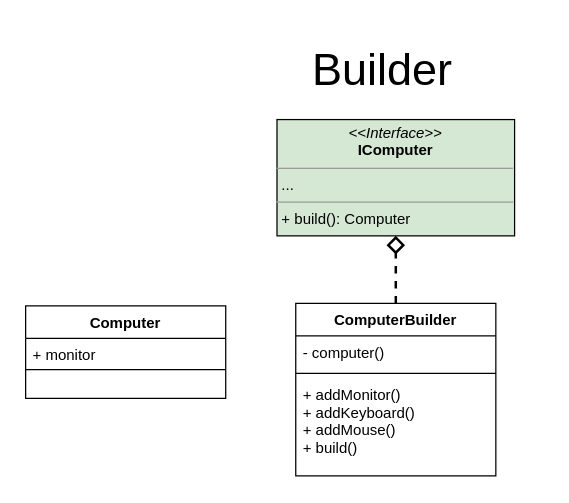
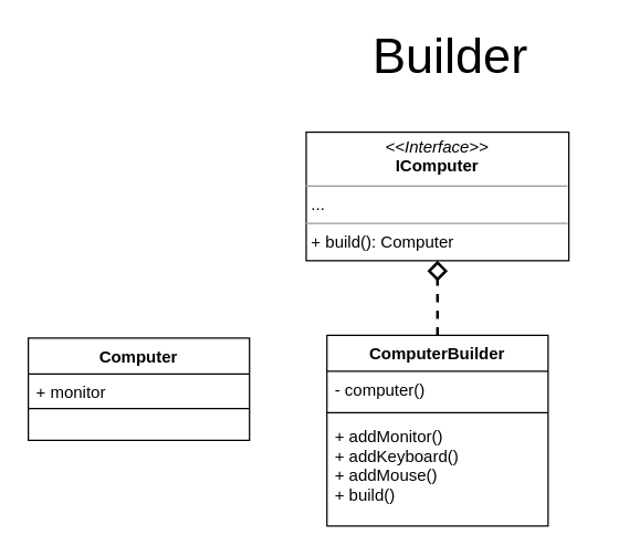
  <mxCell id="0" />
  <mxCell id="1" parent="0" />
- <mxCell id="2" value="Builder" style="text;html=1;strokeColor=none;fillColor=none;align=center;verticalAlign=middle;whiteSpace=wrap;rounded=0;fontSize=36;fontStyle=0;spacingTop=0;spacingLeft=0;" parent="1" vertex="1"><mxGeometry x="198" y="35" width="215" height="40" as="geometry" /></mxCell>
- <mxCell id="3" value="&lt;p style=&quot;margin: 0px ; margin-top: 4px ; text-align: center&quot;&gt;&lt;i&gt;&amp;lt;&amp;lt;Interface&amp;gt;&amp;gt;&lt;/i&gt;&lt;br&gt;&lt;b&gt;IComputer&lt;/b&gt;&lt;/p&gt;&lt;hr size=&quot;1&quot;&gt;&lt;p style=&quot;margin: 0px ; margin-left: 4px&quot;&gt;...&lt;/p&gt;&lt;hr size=&quot;1&quot;&gt;&lt;p style=&quot;margin: 0px ; margin-left: 4px&quot;&gt;+ build(): Computer&lt;br&gt;&lt;br&gt;&lt;/p&gt;" style="verticalAlign=top;align=left;overflow=fill;fontSize=12;fontFamily=Helvetica;html=1;fillColor=#d5e8d4;" parent="1" vertex="1"><mxGeometry x="221" y="95" width="190" height="93" as="geometry" /></mxCell>
+ <mxCell id="2" value="Builder" style="text;html=1;strokeColor=none;fillColor=none;align=center;verticalAlign=middle;whiteSpace=wrap;rounded=0;fontSize=36;fontStyle=0;spacingTop=0;spacingLeft=0;" parent="1" vertex="1"><mxGeometry x="218" y="20" width="215" height="40" as="geometry" /></mxCell>
+ <mxCell id="3" value="&lt;p style=&quot;margin: 0px ; margin-top: 4px ; text-align: center&quot;&gt;&lt;i&gt;&amp;lt;&amp;lt;Interface&amp;gt;&amp;gt;&lt;/i&gt;&lt;br&gt;&lt;b&gt;IComputer&lt;/b&gt;&lt;/p&gt;&lt;hr size=&quot;1&quot;&gt;&lt;p style=&quot;margin: 0px ; margin-left: 4px&quot;&gt;...&lt;/p&gt;&lt;hr size=&quot;1&quot;&gt;&lt;p style=&quot;margin: 0px ; margin-left: 4px&quot;&gt;+ build(): Computer&lt;br&gt;&lt;br&gt;&lt;/p&gt;" style="verticalAlign=top;align=left;overflow=fill;fontSize=12;fontFamily=Helvetica;html=1;" parent="1" vertex="1"><mxGeometry x="221" y="95" width="190" height="93" as="geometry" /></mxCell>
  <mxCell id="4" value="" style="edgeStyle=orthogonalEdgeStyle;rounded=0;orthogonalLoop=1;jettySize=auto;html=1;dashed=1;endSize=10;endArrow=diamond;endFill=0;strokeWidth=2;" parent="1" source="5" target="3" edge="1"><mxGeometry relative="1" as="geometry" /></mxCell>
  <mxCell id="5" value="ComputerBuilder" style="swimlane;fontStyle=1;align=center;verticalAlign=top;childLayout=stackLayout;horizontal=1;startSize=26;horizontalStack=0;resizeParent=1;resizeParentMax=0;resizeLast=0;collapsible=1;marginBottom=0;" parent="1" vertex="1"><mxGeometry x="236" y="242" width="160" height="138" as="geometry" /></mxCell>
  <mxCell id="6" value="- computer()" style="text;strokeColor=none;fillColor=none;align=left;verticalAlign=top;spacingLeft=4;spacingRight=4;overflow=hidden;rotatable=0;points=[[0,0.5],[1,0.5]];portConstraint=eastwest;" parent="5" vertex="1"><mxGeometry y="26" width="160" height="26" as="geometry" /></mxCell>
  <mxCell id="7" value="" style="line;strokeWidth=1;fillColor=none;align=left;verticalAlign=middle;spacingTop=-1;spacingLeft=3;spacingRight=3;rotatable=0;labelPosition=right;points=[];portConstraint=eastwest;" parent="5" vertex="1"><mxGeometry y="52" width="160" height="8" as="geometry" /></mxCell>
  <mxCell id="8" value="+ addMonitor()&#10;+ addKeyboard()&#10;+ addMouse()&#10;+ build()" style="text;strokeColor=none;fillColor=none;align=left;verticalAlign=top;spacingLeft=4;spacingRight=4;overflow=hidden;rotatable=0;points=[[0,0.5],[1,0.5]];portConstraint=eastwest;" parent="5" vertex="1"><mxGeometry y="60" width="160" height="78" as="geometry" /></mxCell>
  <mxCell id="9" value="Computer" style="swimlane;fontStyle=1;align=center;verticalAlign=top;childLayout=stackLayout;horizontal=1;startSize=26;horizontalStack=0;resizeParent=1;resizeParentMax=0;resizeLast=0;collapsible=1;marginBottom=0;" parent="1" vertex="1"><mxGeometry x="20" y="244" width="160" height="74" as="geometry" /></mxCell>
  <mxCell id="10" value="+ monitor" style="text;strokeColor=none;fillColor=none;align=left;verticalAlign=top;spacingLeft=4;spacingRight=4;overflow=hidden;rotatable=0;points=[[0,0.5],[1,0.5]];portConstraint=eastwest;" parent="9" vertex="1"><mxGeometry y="26" width="160" height="2" as="geometry" /></mxCell>
  <mxCell id="11" value="" style="line;strokeWidth=1;fillColor=none;align=left;verticalAlign=middle;spacingTop=-1;spacingLeft=3;spacingRight=3;rotatable=0;labelPosition=right;points=[];portConstraint=eastwest;" parent="9" vertex="1"><mxGeometry y="28" width="160" height="46" as="geometry" /></mxCell>
